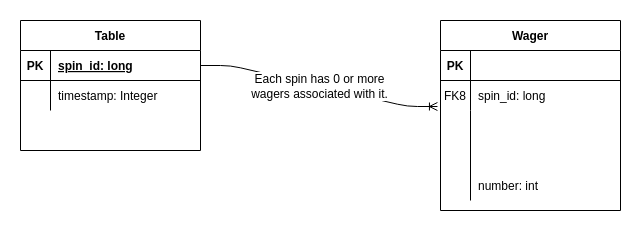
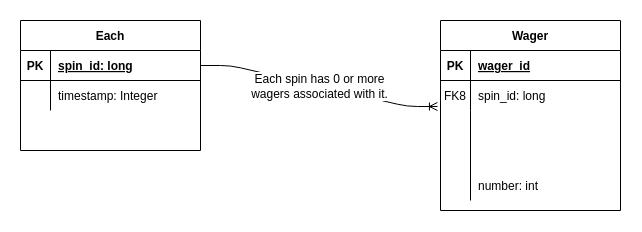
  <mxCell id="0" />
  <mxCell id="1" parent="0" />
- <mxCell id="2" value="Table" style="shape=table;startSize=30;container=1;collapsible=1;childLayout=tableLayout;fixedRows=1;rowLines=0;fontStyle=1;align=center;resizeLast=1;" vertex="1" parent="1"><mxGeometry x="20" y="20" width="180" height="130" as="geometry" /></mxCell>
+ <mxCell id="2" value="Each" style="shape=table;startSize=30;container=1;collapsible=1;childLayout=tableLayout;fixedRows=1;rowLines=0;fontStyle=1;align=center;resizeLast=1;" vertex="1" parent="1"><mxGeometry x="20" y="20" width="180" height="130" as="geometry" /></mxCell>
  <mxCell id="3" value="" style="shape=partialRectangle;collapsible=0;dropTarget=0;pointerEvents=0;fillColor=none;top=0;left=0;bottom=1;right=0;points=[[0,0.5],[1,0.5]];portConstraint=eastwest;" vertex="1" parent="2"><mxGeometry y="30" width="180" height="30" as="geometry" /></mxCell>
  <mxCell id="4" value="PK" style="shape=partialRectangle;connectable=0;fillColor=none;top=0;left=0;bottom=0;right=0;fontStyle=1;overflow=hidden;" vertex="1" parent="3"><mxGeometry width="30" height="30" as="geometry" /></mxCell>
  <mxCell id="5" value="spin_id: long" style="shape=partialRectangle;connectable=0;fillColor=none;top=0;left=0;bottom=0;right=0;align=left;spacingLeft=6;fontStyle=5;overflow=hidden;" vertex="1" parent="3"><mxGeometry x="30" width="150" height="30" as="geometry" /></mxCell>
  <mxCell id="6" value="" style="shape=partialRectangle;collapsible=0;dropTarget=0;pointerEvents=0;fillColor=none;top=0;left=0;bottom=0;right=0;points=[[0,0.5],[1,0.5]];portConstraint=eastwest;" vertex="1" parent="2"><mxGeometry y="60" width="180" height="30" as="geometry" /></mxCell>
  <mxCell id="7" value="" style="shape=partialRectangle;connectable=0;fillColor=none;top=0;left=0;bottom=0;right=0;editable=1;overflow=hidden;" vertex="1" parent="6"><mxGeometry width="30" height="30" as="geometry" /></mxCell>
  <mxCell id="8" value="timestamp: Integer" style="shape=partialRectangle;connectable=0;fillColor=none;top=0;left=0;bottom=0;right=0;align=left;spacingLeft=6;overflow=hidden;" vertex="1" parent="6"><mxGeometry x="30" width="150" height="30" as="geometry" /></mxCell>
  <mxCell id="9" value="" style="shape=partialRectangle;collapsible=0;dropTarget=0;pointerEvents=0;fillColor=none;top=0;left=0;bottom=0;right=0;points=[[0,0.5],[1,0.5]];portConstraint=eastwest;" vertex="1" parent="2"><mxGeometry y="90" width="180" height="30" as="geometry" /></mxCell>
  <mxCell id="10" value="" style="shape=partialRectangle;connectable=0;fillColor=none;top=0;left=0;bottom=0;right=0;editable=1;overflow=hidden;" vertex="1" parent="9"><mxGeometry width="30" height="30" as="geometry" /></mxCell>
  <mxCell id="11" value="Wager" style="shape=table;startSize=30;container=1;collapsible=1;childLayout=tableLayout;fixedRows=1;rowLines=0;fontStyle=1;align=center;resizeLast=1;" vertex="1" parent="1"><mxGeometry x="440" y="20" width="180" height="190" as="geometry" /></mxCell>
  <mxCell id="12" value="" style="shape=partialRectangle;collapsible=0;dropTarget=0;pointerEvents=0;fillColor=none;top=0;left=0;bottom=1;right=0;points=[[0,0.5],[1,0.5]];portConstraint=eastwest;" vertex="1" parent="11"><mxGeometry y="30" width="180" height="30" as="geometry" /></mxCell>
  <mxCell id="13" value="PK" style="shape=partialRectangle;connectable=0;fillColor=none;top=0;left=0;bottom=0;right=0;fontStyle=1;overflow=hidden;" vertex="1" parent="12"><mxGeometry width="30" height="30" as="geometry" /></mxCell>
+ <mxCell id="14" value="wager_id" style="shape=partialRectangle;connectable=0;fillColor=none;top=0;left=0;bottom=0;right=0;align=left;spacingLeft=6;fontStyle=5;overflow=hidden;" vertex="1" parent="12"><mxGeometry x="30" width="150" height="30" as="geometry" /></mxCell>
  <mxCell id="15" value="" style="shape=partialRectangle;collapsible=0;dropTarget=0;pointerEvents=0;fillColor=none;top=0;left=0;bottom=0;right=0;points=[[0,0.5],[1,0.5]];portConstraint=eastwest;" vertex="1" parent="11"><mxGeometry y="60" width="180" height="30" as="geometry" /></mxCell>
  <mxCell id="16" value="FK8" style="shape=partialRectangle;connectable=0;fillColor=none;top=0;left=0;bottom=0;right=0;editable=1;overflow=hidden;" vertex="1" parent="15"><mxGeometry width="30" height="30" as="geometry" /></mxCell>
  <mxCell id="17" value="spin_id: long" style="shape=partialRectangle;connectable=0;fillColor=none;top=0;left=0;bottom=0;right=0;align=left;spacingLeft=6;overflow=hidden;" vertex="1" parent="15"><mxGeometry x="30" width="150" height="30" as="geometry" /></mxCell>
  <mxCell id="18" value="" style="shape=partialRectangle;collapsible=0;dropTarget=0;pointerEvents=0;fillColor=none;top=0;left=0;bottom=0;right=0;points=[[0,0.5],[1,0.5]];portConstraint=eastwest;" vertex="1" parent="11"><mxGeometry y="90" width="180" height="30" as="geometry" /></mxCell>
  <mxCell id="19" value="" style="shape=partialRectangle;connectable=0;fillColor=none;top=0;left=0;bottom=0;right=0;editable=1;overflow=hidden;" vertex="1" parent="18"><mxGeometry width="30" height="30" as="geometry" /></mxCell>
  <mxCell id="20" value="" style="shape=partialRectangle;collapsible=0;dropTarget=0;pointerEvents=0;fillColor=none;top=0;left=0;bottom=0;right=0;points=[[0,0.5],[1,0.5]];portConstraint=eastwest;" vertex="1" parent="11"><mxGeometry y="120" width="180" height="30" as="geometry" /></mxCell>
  <mxCell id="21" value="" style="shape=partialRectangle;connectable=0;fillColor=none;top=0;left=0;bottom=0;right=0;editable=1;overflow=hidden;" vertex="1" parent="20"><mxGeometry width="30" height="30" as="geometry" /></mxCell>
  <mxCell id="22" value="" style="shape=partialRectangle;collapsible=0;dropTarget=0;pointerEvents=0;fillColor=none;top=0;left=0;bottom=0;right=0;points=[[0,0.5],[1,0.5]];portConstraint=eastwest;" vertex="1" parent="11"><mxGeometry y="150" width="180" height="30" as="geometry" /></mxCell>
  <mxCell id="23" value="" style="shape=partialRectangle;connectable=0;fillColor=none;top=0;left=0;bottom=0;right=0;editable=1;overflow=hidden;" vertex="1" parent="22"><mxGeometry width="30" height="30" as="geometry" /></mxCell>
  <mxCell id="24" value="number: int" style="shape=partialRectangle;connectable=0;fillColor=none;top=0;left=0;bottom=0;right=0;align=left;spacingLeft=6;overflow=hidden;" vertex="1" parent="22"><mxGeometry x="30" width="150" height="30" as="geometry" /></mxCell>
  <mxCell id="25" value="Each spin has 0 or more &lt;br&gt;wagers associated with it." style="edgeStyle=entityRelationEdgeStyle;fontSize=12;html=1;endArrow=ERoneToMany;entryX=-0.017;entryY=0.867;entryDx=0;entryDy=0;entryPerimeter=0;exitX=1;exitY=0.5;exitDx=0;exitDy=0;" edge="1" parent="1" source="3" target="15"><mxGeometry width="100" height="100" relative="1" as="geometry"><mxPoint x="200" y="150" as="sourcePoint" /><mxPoint x="300" y="50" as="targetPoint" /></mxGeometry></mxCell>
